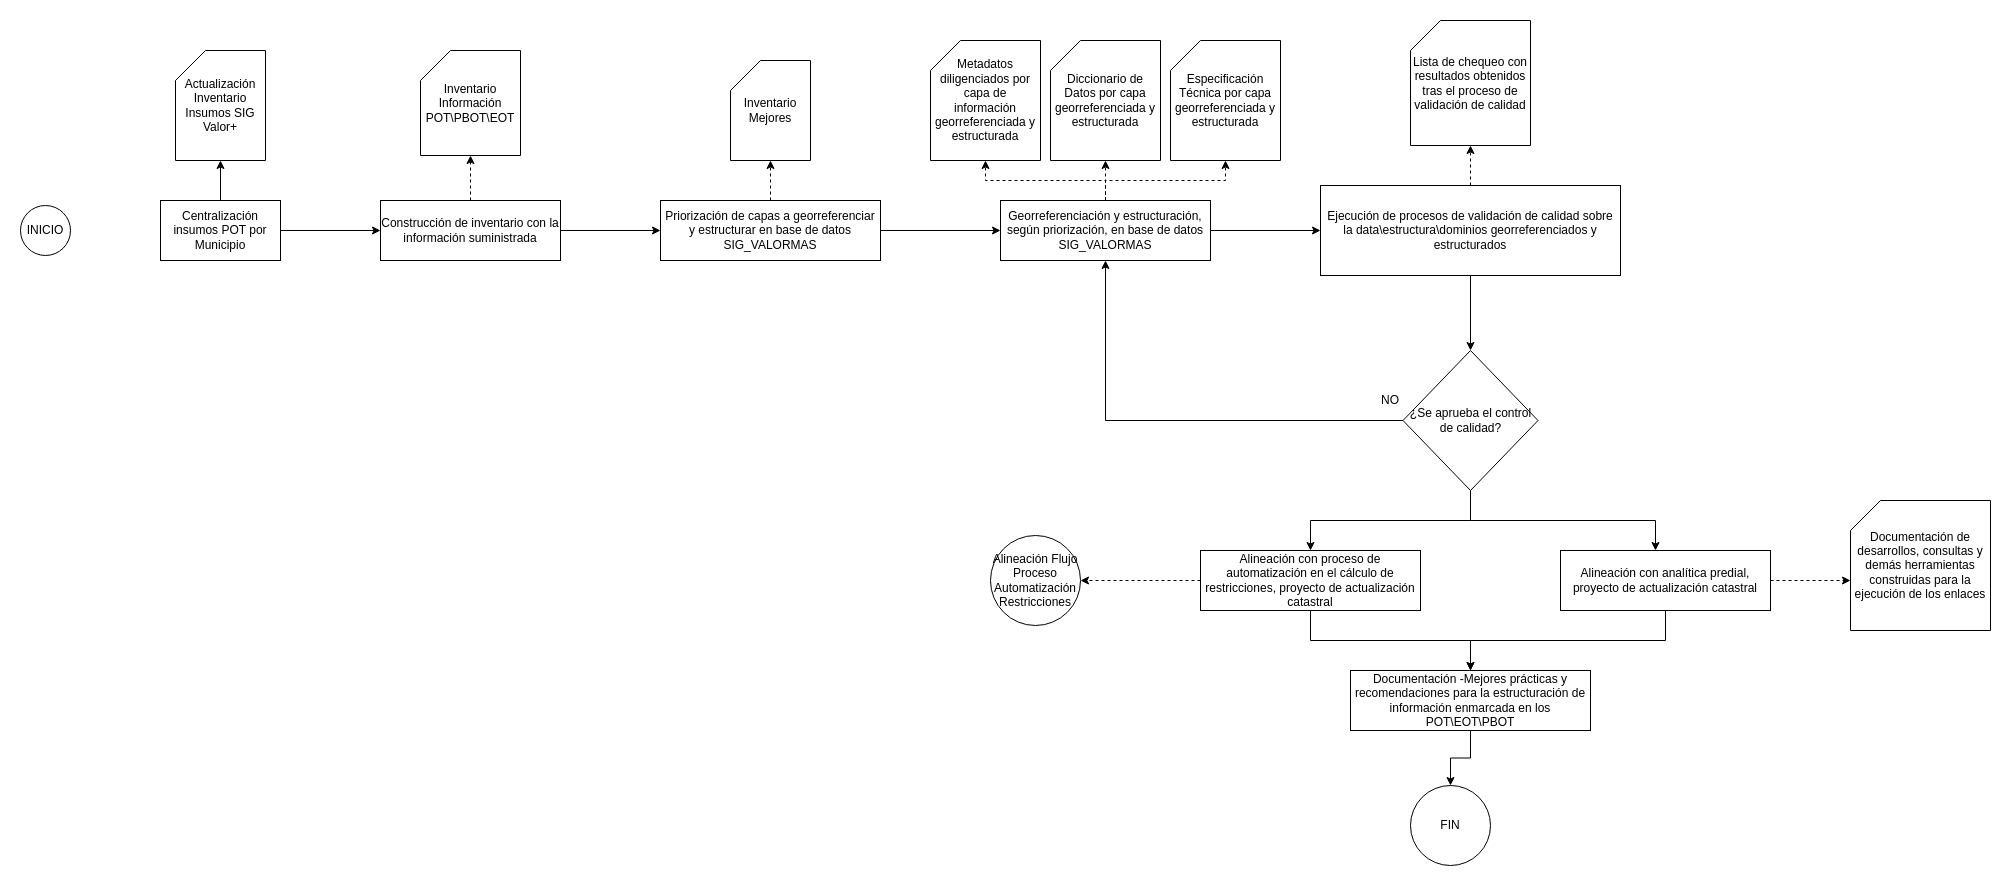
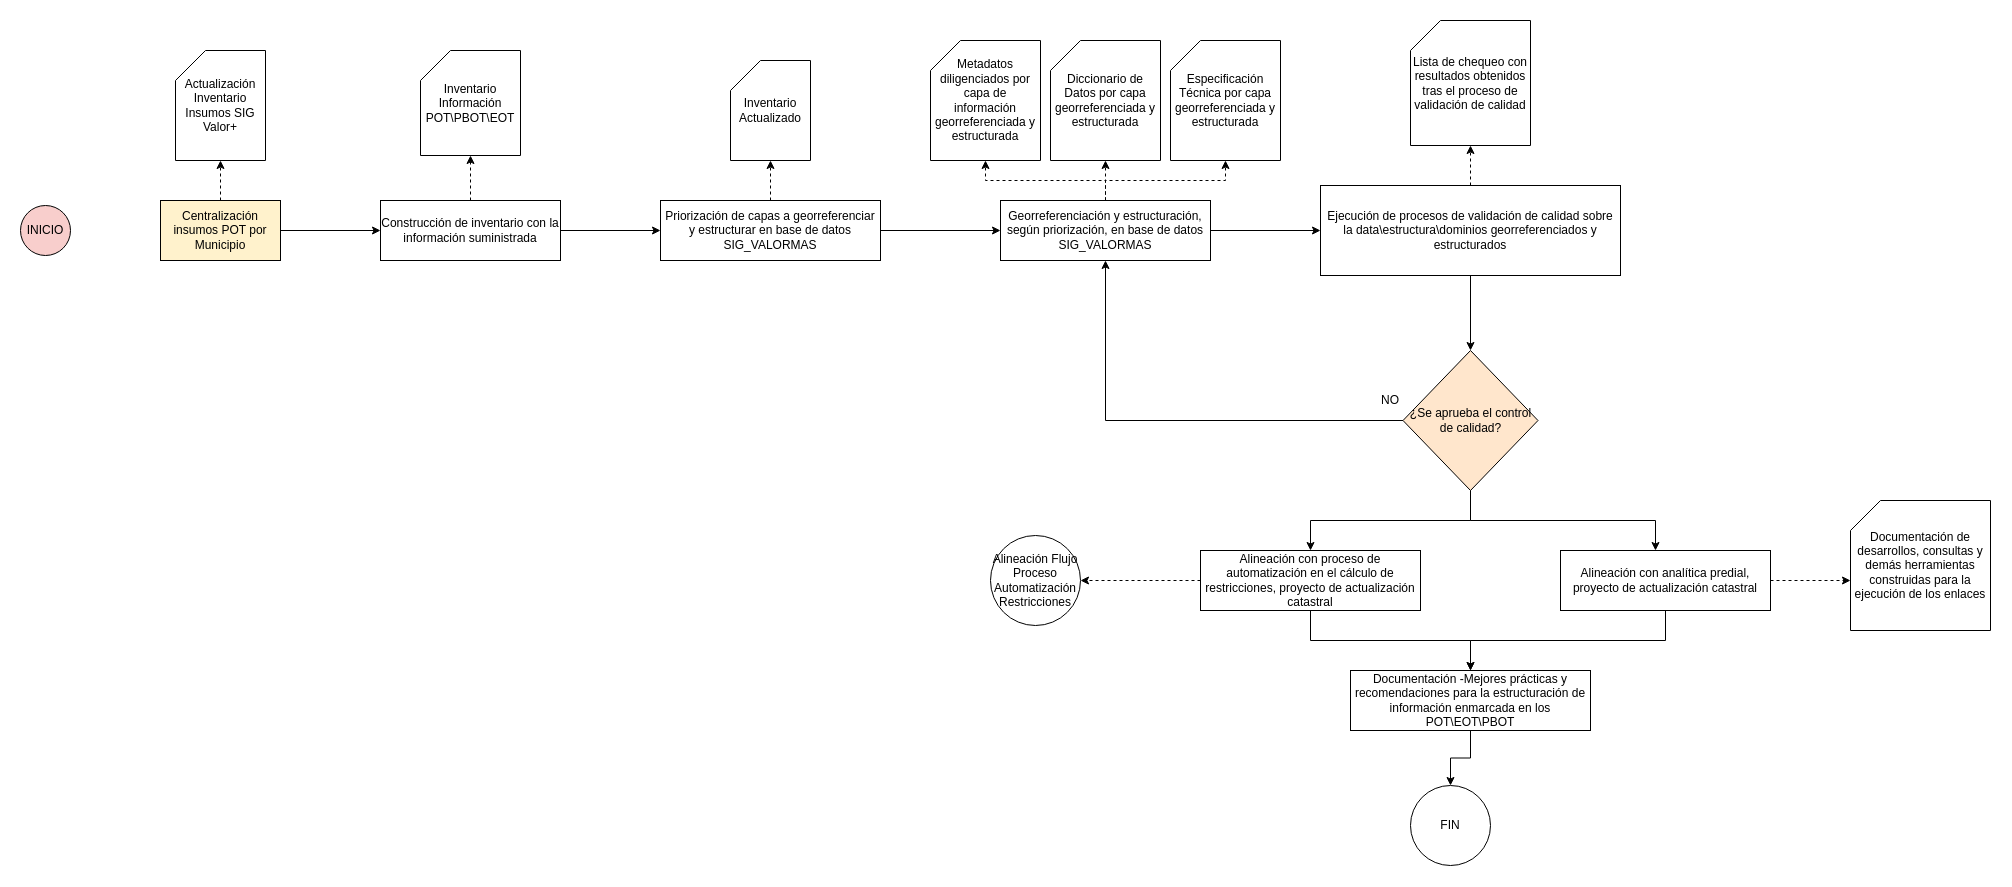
  <mxCell id="0" />
  <mxCell id="1" parent="0" />
- <mxCell id="2" style="edgeStyle=orthogonalEdgeStyle;rounded=0;orthogonalLoop=1;jettySize=auto;html=1;entryX=0.5;entryY=1;entryDx=0;entryDy=0;entryPerimeter=0;dashed=0;" edge="1" parent="1" source="4" target="5"><mxGeometry relative="1" as="geometry" /></mxCell>
+ <mxCell id="2" style="edgeStyle=orthogonalEdgeStyle;rounded=0;orthogonalLoop=1;jettySize=auto;html=1;entryX=0.5;entryY=1;entryDx=0;entryDy=0;entryPerimeter=0;dashed=1;" edge="1" parent="1" source="4" target="5"><mxGeometry relative="1" as="geometry" /></mxCell>
  <mxCell id="3" style="edgeStyle=orthogonalEdgeStyle;rounded=0;orthogonalLoop=1;jettySize=auto;html=1;" edge="1" parent="1" source="4" target="8"><mxGeometry relative="1" as="geometry" /></mxCell>
- <mxCell id="4" value="Centralización insumos POT por Municipio" style="rounded=0;whiteSpace=wrap;html=1;" vertex="1" parent="1"><mxGeometry x="160" y="200" width="120" height="60" as="geometry" /></mxCell>
+ <mxCell id="4" value="Centralización insumos POT por Municipio" style="rounded=0;whiteSpace=wrap;html=1;fillColor=#fff2cc;" vertex="1" parent="1"><mxGeometry x="160" y="200" width="120" height="60" as="geometry" /></mxCell>
  <mxCell id="5" value="Actualización Inventario Insumos SIG Valor+" style="shape=card;whiteSpace=wrap;html=1;" vertex="1" parent="1"><mxGeometry x="175" y="50" width="90" height="110" as="geometry" /></mxCell>
  <mxCell id="6" style="edgeStyle=orthogonalEdgeStyle;rounded=0;orthogonalLoop=1;jettySize=auto;html=1;dashed=1;" edge="1" parent="1" source="8" target="9"><mxGeometry relative="1" as="geometry" /></mxCell>
  <mxCell id="7" style="edgeStyle=orthogonalEdgeStyle;rounded=0;orthogonalLoop=1;jettySize=auto;html=1;entryX=0;entryY=0.5;entryDx=0;entryDy=0;" edge="1" parent="1" source="8" target="13"><mxGeometry relative="1" as="geometry" /></mxCell>
  <mxCell id="8" value="Construcción de inventario con la información suministrada" style="rounded=0;whiteSpace=wrap;html=1;" vertex="1" parent="1"><mxGeometry x="380" y="200" width="180" height="60" as="geometry" /></mxCell>
  <mxCell id="9" value="Inventario Información POT\PBOT\EOT" style="shape=card;whiteSpace=wrap;html=1;" vertex="1" parent="1"><mxGeometry x="420" y="50" width="100" height="105" as="geometry" /></mxCell>
- <mxCell id="10" value="INICIO" style="ellipse;whiteSpace=wrap;html=1;aspect=fixed;" vertex="1" parent="1"><mxGeometry x="20" y="205" width="50" height="50" as="geometry" /></mxCell>
+ <mxCell id="10" value="INICIO" style="ellipse;whiteSpace=wrap;html=1;aspect=fixed;fillColor=#f8cecc;" vertex="1" parent="1"><mxGeometry x="20" y="205" width="50" height="50" as="geometry" /></mxCell>
  <mxCell id="11" style="edgeStyle=orthogonalEdgeStyle;rounded=0;orthogonalLoop=1;jettySize=auto;html=1;entryX=0.5;entryY=1;entryDx=0;entryDy=0;entryPerimeter=0;dashed=1;" edge="1" parent="1" source="13" target="14"><mxGeometry relative="1" as="geometry" /></mxCell>
  <mxCell id="12" style="edgeStyle=orthogonalEdgeStyle;rounded=0;orthogonalLoop=1;jettySize=auto;html=1;entryX=0;entryY=0.5;entryDx=0;entryDy=0;" edge="1" parent="1" source="13" target="19"><mxGeometry relative="1" as="geometry" /></mxCell>
  <mxCell id="13" value="Priorización de capas a georreferenciar y estructurar en base de datos SIG_VALORMAS" style="rounded=0;whiteSpace=wrap;html=1;" vertex="1" parent="1"><mxGeometry x="660" y="200" width="220" height="60" as="geometry" /></mxCell>
- <mxCell id="14" value="Inventario Mejores" style="shape=card;whiteSpace=wrap;html=1;" vertex="1" parent="1"><mxGeometry x="730" y="60" width="80" height="100" as="geometry" /></mxCell>
+ <mxCell id="14" value="Inventario Actualizado" style="shape=card;whiteSpace=wrap;html=1;" vertex="1" parent="1"><mxGeometry x="730" y="60" width="80" height="100" as="geometry" /></mxCell>
  <mxCell id="15" style="edgeStyle=orthogonalEdgeStyle;rounded=0;orthogonalLoop=1;jettySize=auto;html=1;entryX=0.5;entryY=1;entryDx=0;entryDy=0;entryPerimeter=0;dashed=1;" edge="1" parent="1" source="19" target="20"><mxGeometry relative="1" as="geometry" /></mxCell>
  <mxCell id="16" style="edgeStyle=orthogonalEdgeStyle;rounded=0;orthogonalLoop=1;jettySize=auto;html=1;entryX=0.5;entryY=1;entryDx=0;entryDy=0;entryPerimeter=0;dashed=1;" edge="1" parent="1" source="19" target="21"><mxGeometry relative="1" as="geometry" /></mxCell>
  <mxCell id="17" style="edgeStyle=orthogonalEdgeStyle;rounded=0;orthogonalLoop=1;jettySize=auto;html=1;dashed=1;" edge="1" parent="1" source="19" target="22"><mxGeometry relative="1" as="geometry" /></mxCell>
  <mxCell id="18" style="edgeStyle=orthogonalEdgeStyle;rounded=0;orthogonalLoop=1;jettySize=auto;html=1;" edge="1" parent="1" source="19" target="25"><mxGeometry relative="1" as="geometry" /></mxCell>
  <mxCell id="19" value="Georreferenciación y estructuración, según priorización, en base de datos SIG_VALORMAS" style="rounded=0;whiteSpace=wrap;html=1;" vertex="1" parent="1"><mxGeometry x="1000" y="200" width="210" height="60" as="geometry" /></mxCell>
  <mxCell id="20" value="Metadatos diligenciados por capa de información georreferenciada y estructurada" style="shape=card;whiteSpace=wrap;html=1;" vertex="1" parent="1"><mxGeometry x="930" y="40" width="110" height="120" as="geometry" /></mxCell>
  <mxCell id="21" value="Diccionario de Datos por capa georreferenciada y estructurada" style="shape=card;whiteSpace=wrap;html=1;" vertex="1" parent="1"><mxGeometry x="1050" y="40" width="110" height="120" as="geometry" /></mxCell>
  <mxCell id="22" value="Especificación Técnica por capa georreferenciada y estructurada" style="shape=card;whiteSpace=wrap;html=1;" vertex="1" parent="1"><mxGeometry x="1170" y="40" width="110" height="120" as="geometry" /></mxCell>
  <mxCell id="23" style="edgeStyle=orthogonalEdgeStyle;rounded=0;orthogonalLoop=1;jettySize=auto;html=1;dashed=1;" edge="1" parent="1" source="25" target="26"><mxGeometry relative="1" as="geometry" /></mxCell>
  <mxCell id="24" style="edgeStyle=orthogonalEdgeStyle;rounded=0;orthogonalLoop=1;jettySize=auto;html=1;" edge="1" parent="1" source="25" target="30"><mxGeometry relative="1" as="geometry" /></mxCell>
  <mxCell id="25" value="Ejecución de procesos de validación de calidad sobre la data\estructura\dominios georreferenciados y estructurados" style="rounded=0;whiteSpace=wrap;html=1;" vertex="1" parent="1"><mxGeometry x="1320" y="185" width="300" height="90" as="geometry" /></mxCell>
  <mxCell id="26" value="Lista de chequeo con resultados obtenidos tras el proceso de validación de calidad" style="shape=card;whiteSpace=wrap;html=1;" vertex="1" parent="1"><mxGeometry x="1410" y="20" width="120" height="125" as="geometry" /></mxCell>
  <mxCell id="27" style="edgeStyle=orthogonalEdgeStyle;rounded=0;orthogonalLoop=1;jettySize=auto;html=1;" edge="1" parent="1" source="30" target="19"><mxGeometry relative="1" as="geometry" /></mxCell>
  <mxCell id="28" style="edgeStyle=orthogonalEdgeStyle;rounded=0;orthogonalLoop=1;jettySize=auto;html=1;entryX=0.5;entryY=0;entryDx=0;entryDy=0;" edge="1" parent="1" source="30" target="34"><mxGeometry relative="1" as="geometry" /></mxCell>
  <mxCell id="29" style="edgeStyle=orthogonalEdgeStyle;rounded=0;orthogonalLoop=1;jettySize=auto;html=1;" edge="1" parent="1" source="30" target="37"><mxGeometry relative="1" as="geometry"><Array as="points"><mxPoint x="1470" y="520" /><mxPoint x="1655" y="520" /></Array></mxGeometry></mxCell>
- <mxCell id="30" value="¿Se aprueba el control de calidad?" style="rhombus;whiteSpace=wrap;html=1;" vertex="1" parent="1"><mxGeometry x="1402.5" y="350" width="135" height="140" as="geometry" /></mxCell>
+ <mxCell id="30" value="¿Se aprueba el control de calidad?" style="rhombus;whiteSpace=wrap;html=1;fillColor=#ffe6cc;" vertex="1" parent="1"><mxGeometry x="1402.5" y="350" width="135" height="140" as="geometry" /></mxCell>
  <mxCell id="31" value="NO" style="text;html=1;strokeColor=none;fillColor=none;align=center;verticalAlign=middle;whiteSpace=wrap;rounded=0;" vertex="1" parent="1"><mxGeometry x="1370" y="390" width="40" height="20" as="geometry" /></mxCell>
  <mxCell id="32" style="edgeStyle=orthogonalEdgeStyle;rounded=0;orthogonalLoop=1;jettySize=auto;html=1;entryX=0.5;entryY=0;entryDx=0;entryDy=0;" edge="1" parent="1" source="34" target="39"><mxGeometry relative="1" as="geometry" /></mxCell>
  <mxCell id="33" style="edgeStyle=orthogonalEdgeStyle;rounded=0;orthogonalLoop=1;jettySize=auto;html=1;entryX=1;entryY=0.5;entryDx=0;entryDy=0;dashed=1;" edge="1" parent="1" source="34" target="40"><mxGeometry relative="1" as="geometry" /></mxCell>
  <mxCell id="34" value="Alineación con proceso de automatización en el cálculo de restricciones, proyecto de actualización catastral" style="rounded=0;whiteSpace=wrap;html=1;" vertex="1" parent="1"><mxGeometry x="1200" y="550" width="220" height="60" as="geometry" /></mxCell>
  <mxCell id="35" style="edgeStyle=orthogonalEdgeStyle;rounded=0;orthogonalLoop=1;jettySize=auto;html=1;entryX=0.5;entryY=0;entryDx=0;entryDy=0;" edge="1" parent="1" source="37" target="39"><mxGeometry relative="1" as="geometry" /></mxCell>
  <mxCell id="36" style="edgeStyle=orthogonalEdgeStyle;rounded=0;orthogonalLoop=1;jettySize=auto;html=1;entryX=0;entryY=0;entryDx=0;entryDy=80;entryPerimeter=0;dashed=1;" edge="1" parent="1" source="37" target="41"><mxGeometry relative="1" as="geometry" /></mxCell>
  <mxCell id="37" value="Alineación con analítica predial, proyecto de actualización catastral" style="rounded=0;whiteSpace=wrap;html=1;" vertex="1" parent="1"><mxGeometry x="1560" y="550" width="210" height="60" as="geometry" /></mxCell>
  <mxCell id="38" style="edgeStyle=orthogonalEdgeStyle;rounded=0;orthogonalLoop=1;jettySize=auto;html=1;" edge="1" parent="1" source="39" target="42"><mxGeometry relative="1" as="geometry" /></mxCell>
  <mxCell id="39" value="Documentación -Mejores prácticas y recomendaciones para la estructuración de información enmarcada en los POT\EOT\PBOT" style="rounded=0;whiteSpace=wrap;html=1;" vertex="1" parent="1"><mxGeometry x="1350" y="670" width="240" height="60" as="geometry" /></mxCell>
  <mxCell id="40" value="Alineación Flujo Proceso&lt;br&gt;Automatización Restricciones" style="ellipse;whiteSpace=wrap;html=1;aspect=fixed;" vertex="1" parent="1"><mxGeometry x="990" y="535" width="90" height="90" as="geometry" /></mxCell>
  <mxCell id="41" value="Documentación de desarrollos, consultas y demás herramientas construidas para la ejecución de los enlaces" style="shape=card;whiteSpace=wrap;html=1;" vertex="1" parent="1"><mxGeometry x="1850" y="500" width="140" height="130" as="geometry" /></mxCell>
  <mxCell id="42" value="FIN" style="ellipse;whiteSpace=wrap;html=1;aspect=fixed;" vertex="1" parent="1"><mxGeometry x="1410" y="785" width="80" height="80" as="geometry" /></mxCell>
